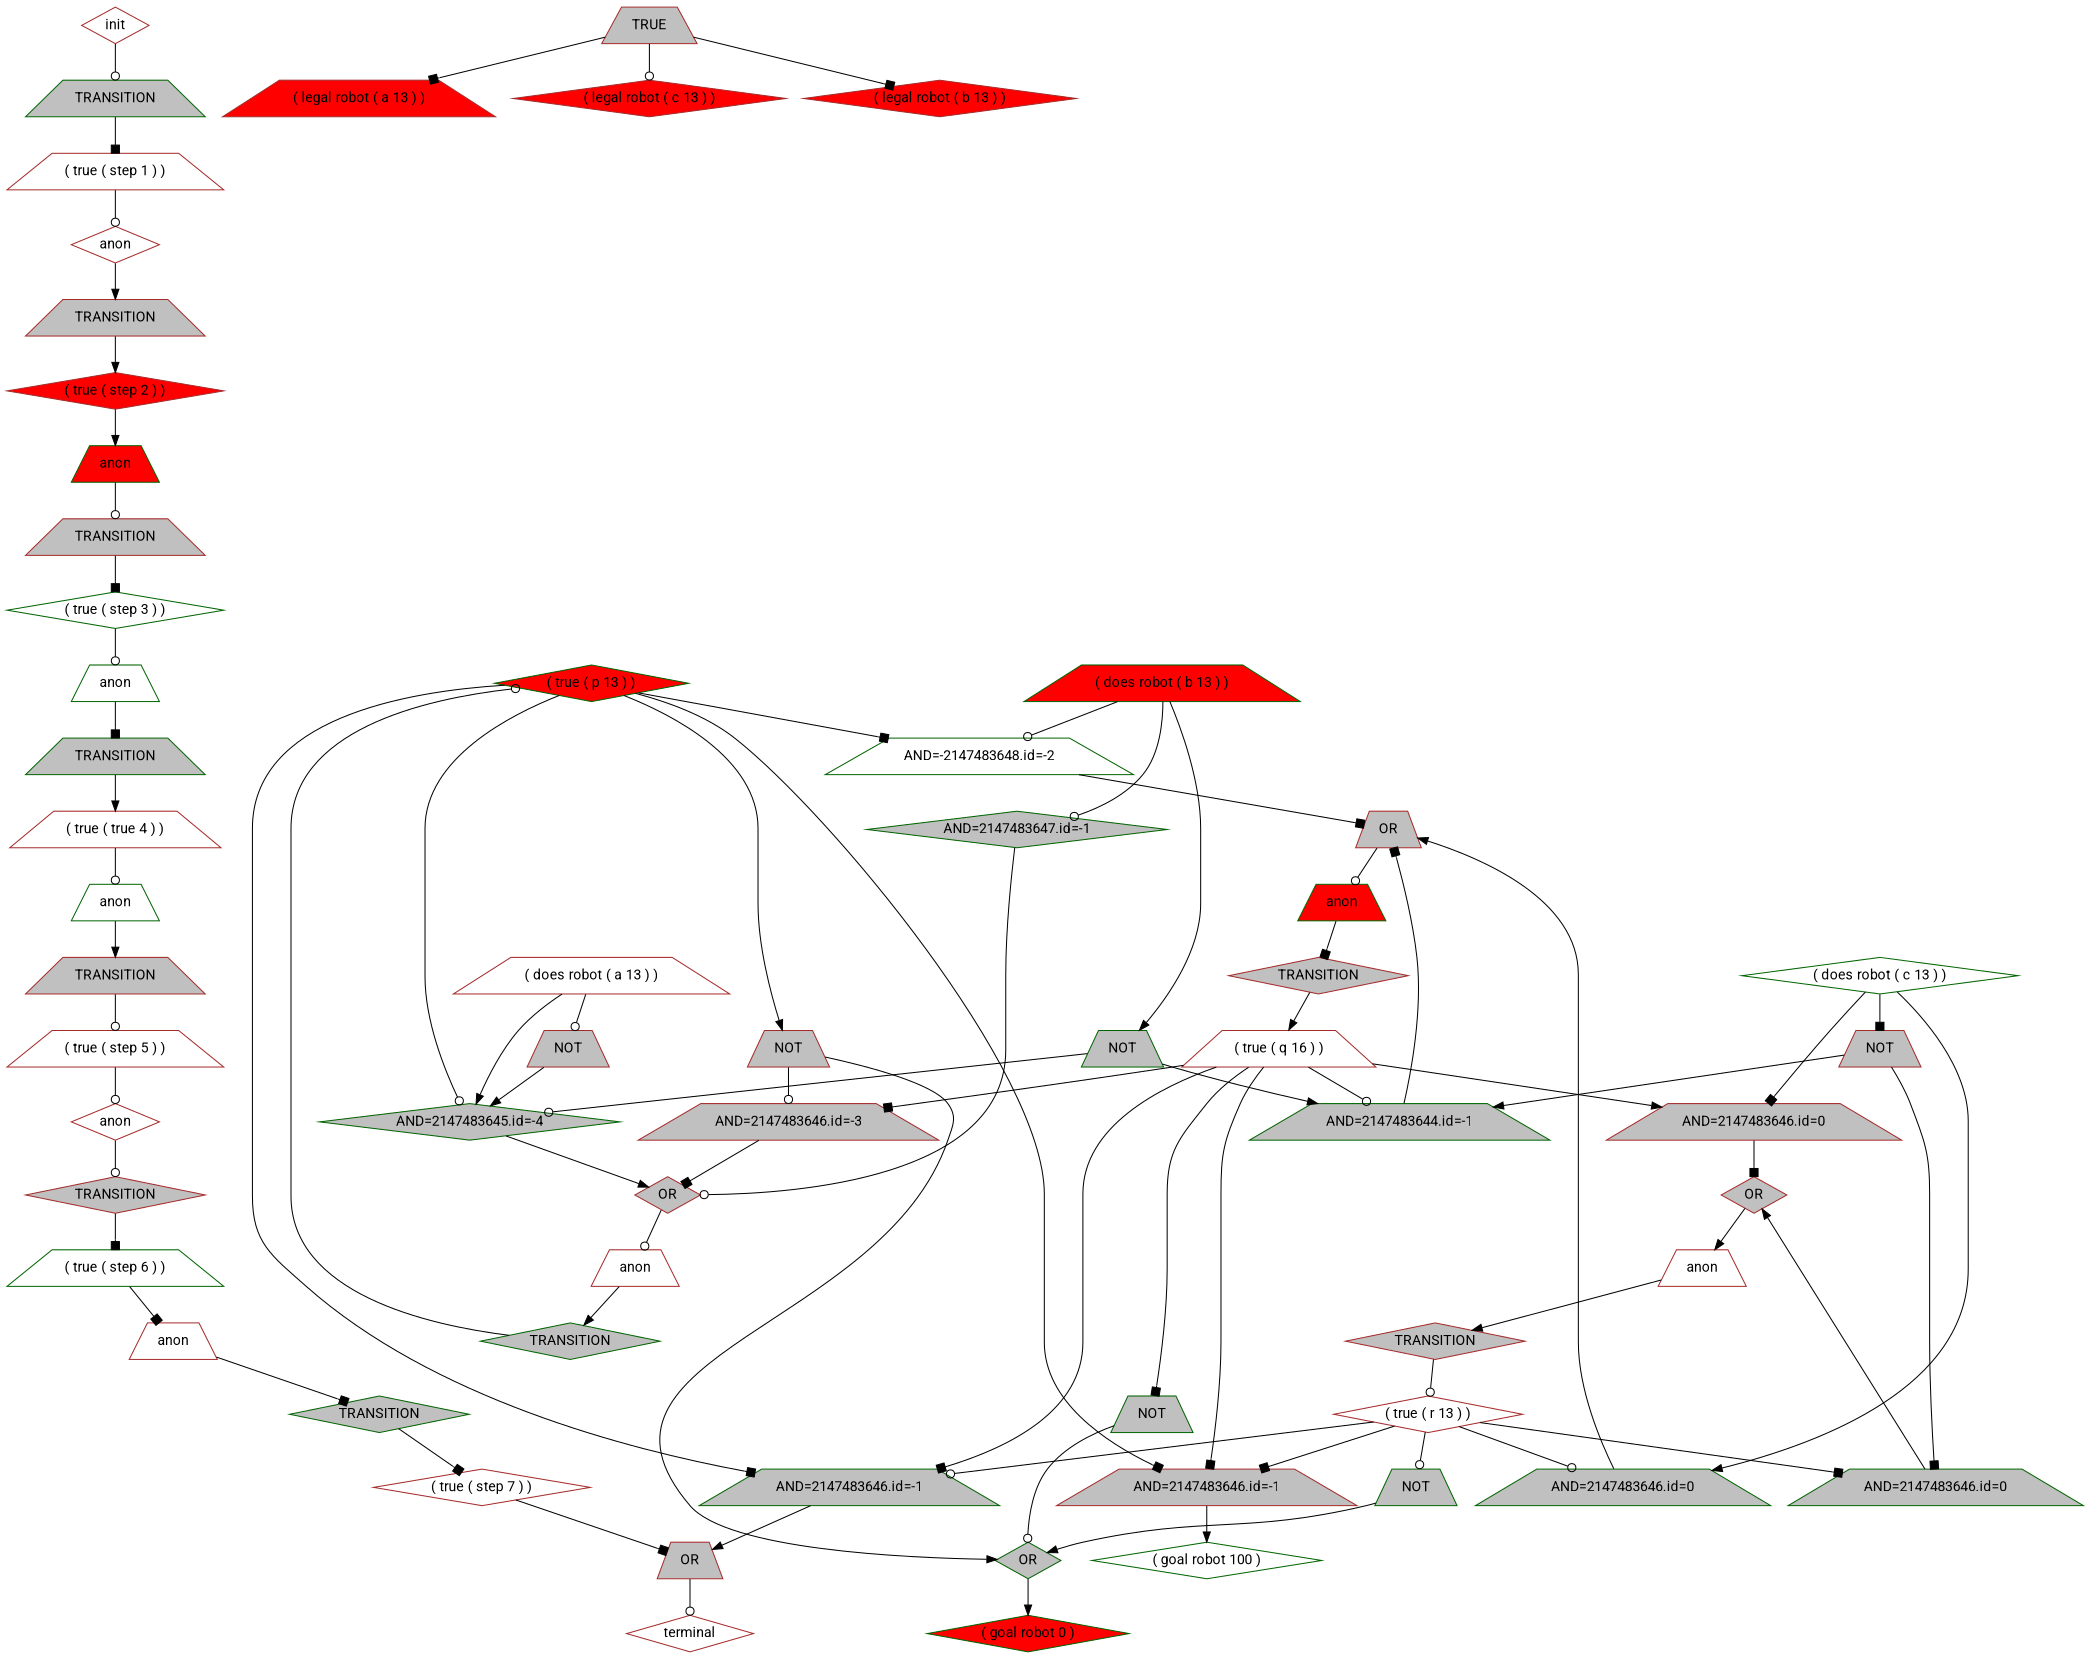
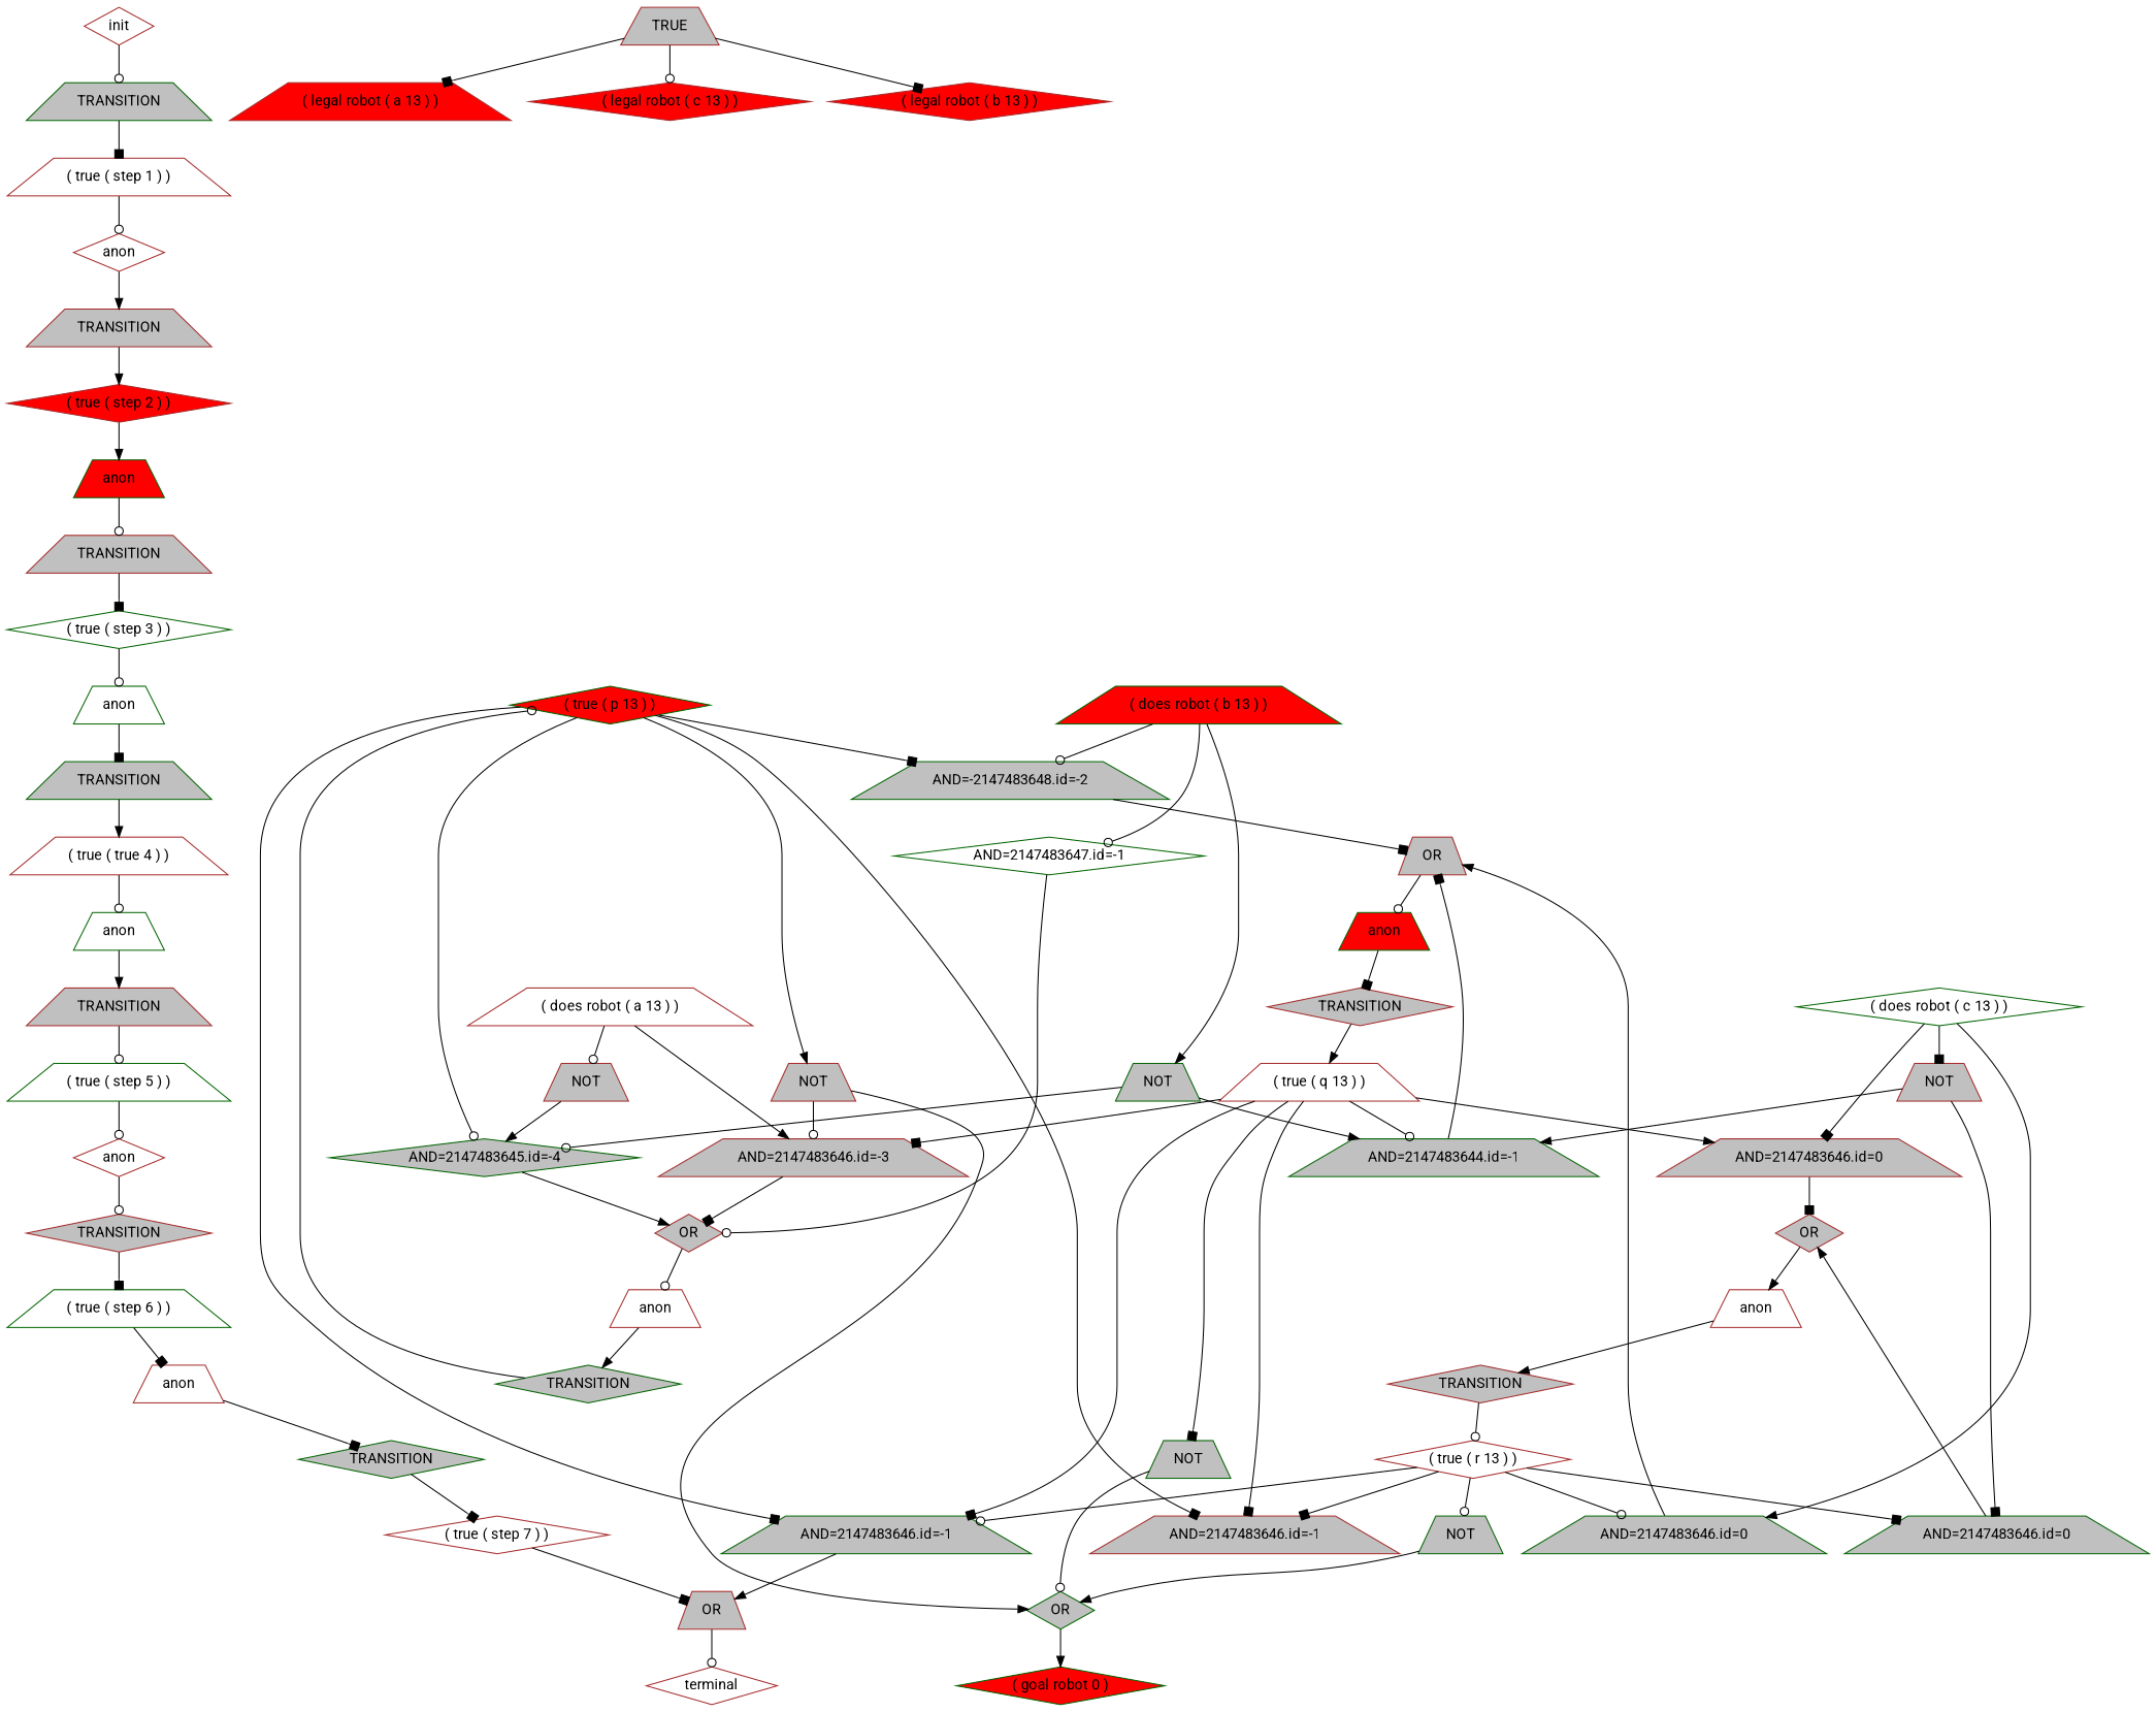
  digraph {
    fontname=Roboto
    node [color=brown fillcolor=grey fontname=Roboto shape=trapezium style=filled]
    edge [arrowhead=box fontname=Roboto]
    n1 [color=darkgreen fillcolor=white label=anon]
    n2 [label=TRANSITION]
-   n3 [fillcolor=white label="( true ( step 5 ) )"]
+   n3 [color=darkgreen fillcolor=white label="( true ( step 5 ) )"]
    n4 [fillcolor=white label=anon shape=diamond]
    n5 [color=darkgreen fillcolor=white label="( does robot ( c 13 ) )" shape=diamond]
    n6 [label="AND=2147483646.id=0"]
    n7 [color=darkgreen label="AND=2147483646.id=0"]
    n8 [label=NOT]
    n9 [label=OR shape=diamond]
    n10 [label=OR]
    n11 [color=darkgreen label="AND=2147483646.id=0"]
    n12 [color=darkgreen label="AND=2147483644.id=-1"]
    n13 [fillcolor=white label=anon]
    n14 [color=darkgreen fillcolor=red label=anon]
    n15 [fillcolor=red label="( true ( step 2 ) )" shape=diamond]
    n16 [color=darkgreen fillcolor=red label=anon]
    n17 [label=TRANSITION]
    n18 [color=darkgreen fillcolor=white label="( true ( step 3 ) )" shape=diamond]
    n19 [color=darkgreen label=NOT]
    n20 [color=darkgreen label=OR shape=diamond]
    n21 [color=darkgreen fillcolor=red label="( goal robot 0 )" shape=diamond]
    n22 [label=TRANSITION shape=diamond]
    n23 [color=darkgreen fillcolor=white label="( true ( step 6 ) )"]
    n24 [color=darkgreen label=TRANSITION shape=diamond]
    n25 [color=darkgreen fillcolor=red label="( true ( p 13 ) )" shape=diamond]
    n26 [color=darkgreen label="AND=2147483645.id=-4" shape=diamond]
    n27 [color=darkgreen label="AND=2147483646.id=-1"]
    n28 [label="AND=2147483646.id=-1"]
-   n29 [color=darkgreen fillcolor=white label="AND=-2147483648.id=-2"]
+   n29 [color=darkgreen label="AND=-2147483648.id=-2"]
    n30 [label=NOT]
    n31 [label=OR shape=diamond]
    n32 [label=OR]
-   n33 [color=darkgreen fillcolor=white label="( goal robot 100 )" shape=diamond]
    n34 [label="AND=2147483646.id=-3"]
    n35 [fillcolor=white label="( does robot ( a 13 ) )"]
    n36 [label=NOT]
    n37 [fillcolor=white label=anon]
    n38 [fillcolor=white label=anon]
    n39 [color=darkgreen label=TRANSITION shape=diamond]
    n40 [label=TRANSITION shape=diamond]
    n41 [fillcolor=white label="( true ( r 13 ) )" shape=diamond]
    n42 [label=TRANSITION]
    n43 [fillcolor=red label="( legal robot ( a 13 ) )"]
    n44 [fillcolor=white label="( true ( step 7 ) )" shape=diamond]
    n45 [fillcolor=white label=terminal shape=diamond]
-   n46 [color=darkgreen label="AND=2147483647.id=-1" shape=diamond]
+   n46 [color=darkgreen fillcolor=white label="AND=2147483647.id=-1" shape=diamond]
    n47 [label=TRUE]
    n48 [fillcolor=red label="( legal robot ( c 13 ) )" shape=diamond]
    n49 [fillcolor=red label="( legal robot ( b 13 ) )" shape=diamond]
    n50 [fillcolor=white label="( true ( step 1 ) )"]
    n51 [fillcolor=white label=anon shape=diamond]
    n52 [label=TRANSITION shape=diamond]
-   n53 [fillcolor=white label="( true ( q 16 ) )"]
+   n53 [fillcolor=white label="( true ( q 13 ) )"]
    n54 [color=darkgreen label=NOT]
    n55 [color=darkgreen fillcolor=white label=anon]
    n56 [color=darkgreen label=TRANSITION]
    n57 [fillcolor=white label="( true ( true 4 ) )"]
    n58 [fillcolor=white label=init shape=diamond]
    n59 [color=darkgreen label=TRANSITION]
    n60 [color=darkgreen label=NOT]
    n61 [color=darkgreen fillcolor=red label="( does robot ( b 13 ) )"]
    n1 -> n2 [arrowhead=normal]
    n2 -> n3 [arrowhead=odot]
    n3 -> n4 [arrowhead=odot]
    n4 -> n22 [arrowhead=odot]
    n5 -> n6
    n5 -> n7 [arrowhead=normal]
    n5 -> n8
    n6 -> n9
    n7 -> n10 [arrowhead=normal]
    n8 -> n11
    n8 -> n12 [arrowhead=normal]
    n9 -> n13 [arrowhead=normal]
    n10 -> n14 [arrowhead=odot]
    n11 -> n9 [arrowhead=normal]
    n12 -> n10
    n13 -> n40 [arrowhead=normal]
    n14 -> n52
    n15 -> n16 [arrowhead=normal]
    n16 -> n17 [arrowhead=odot]
    n17 -> n18
    n18 -> n55 [arrowhead=odot]
    n19 -> n20 [arrowhead=normal]
    n20 -> n21 [arrowhead=normal]
    n22 -> n23
    n23 -> n38
    n24 -> n25 [arrowhead=odot]
    n25 -> n26 [arrowhead=odot]
    n25 -> n27
    n25 -> n28
    n25 -> n29
    n25 -> n30 [arrowhead=normal]
    n26 -> n31 [arrowhead=normal]
    n27 -> n32 [arrowhead=normal]
-   n28 -> n33 [arrowhead=normal]
    n29 -> n10
    n30 -> n20 [arrowhead=normal]
    n30 -> n34 [arrowhead=odot]
    n31 -> n37 [arrowhead=odot]
    n32 -> n45 [arrowhead=odot]
    n34 -> n31
-   n35 -> n26 [arrowhead=normal]
+   n35 -> n34 [arrowhead=normal]
    n35 -> n36 [arrowhead=odot]
    n36 -> n26 [arrowhead=normal]
    n37 -> n24 [arrowhead=normal]
    n38 -> n39
    n39 -> n44
    n40 -> n41 [arrowhead=odot]
    n41 -> n7 [arrowhead=odot]
    n41 -> n11
    n41 -> n19 [arrowhead=odot]
    n41 -> n27 [arrowhead=odot]
    n41 -> n28
    n42 -> n15 [arrowhead=normal]
    n44 -> n32
    n46 -> n31 [arrowhead=odot]
    n47 -> n43
    n47 -> n48 [arrowhead=odot]
    n47 -> n49
    n50 -> n51 [arrowhead=odot]
    n51 -> n42 [arrowhead=normal]
    n52 -> n53 [arrowhead=normal]
    n53 -> n6 [arrowhead=normal]
    n53 -> n12 [arrowhead=odot]
    n53 -> n27
    n53 -> n28
    n53 -> n34
    n53 -> n54
    n54 -> n20 [arrowhead=odot]
    n55 -> n56
    n56 -> n57 [arrowhead=normal]
    n57 -> n1 [arrowhead=odot]
    n58 -> n59 [arrowhead=odot]
    n59 -> n50
    n60 -> n12 [arrowhead=normal]
    n60 -> n26 [arrowhead=odot]
    n61 -> n29 [arrowhead=odot]
    n61 -> n46 [arrowhead=odot]
    n61 -> n60 [arrowhead=normal]
  }
